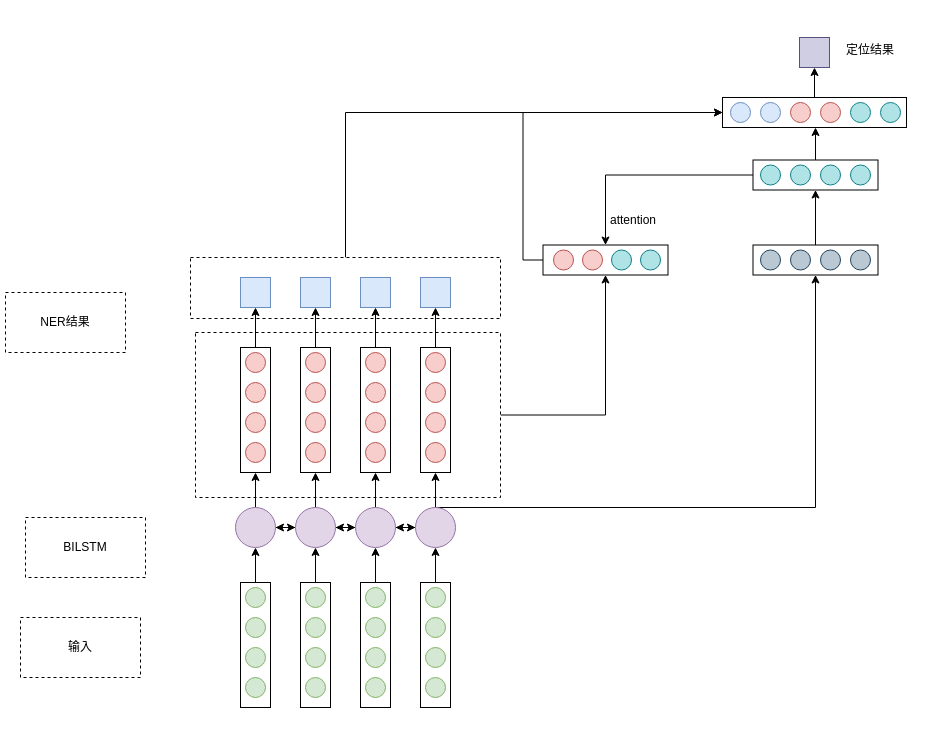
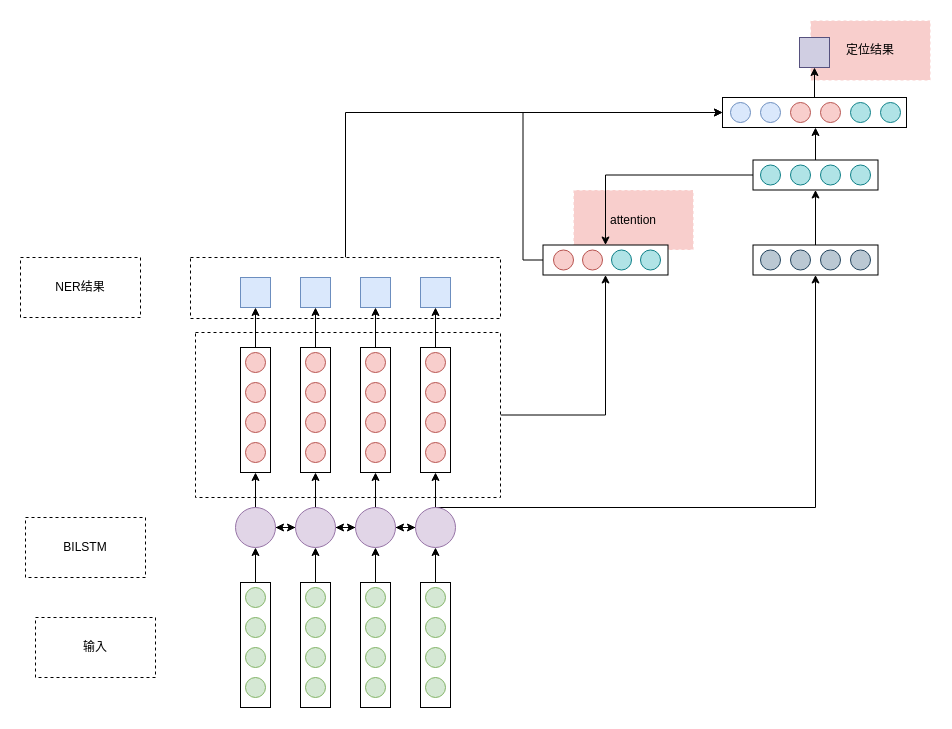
  <mxCell id="0" />
  <mxCell id="1" parent="0" />
- <mxCell id="2" value="定位结果" style="rounded=0;whiteSpace=wrap;html=1;dashed=1;strokeColor=#FFFFFF;" vertex="1" parent="1"><mxGeometry x="810" y="20" width="120" height="60" as="geometry" /></mxCell>
- <mxCell id="3" value="attention" style="rounded=0;whiteSpace=wrap;html=1;dashed=1;strokeColor=#FFFFFF;" vertex="1" parent="1"><mxGeometry x="573" y="189.5" width="120" height="60" as="geometry" /></mxCell>
+ <mxCell id="2" value="定位结果" style="rounded=0;whiteSpace=wrap;html=1;dashed=1;strokeColor=#FFFFFF;fillColor=#f8cecc;" vertex="1" parent="1"><mxGeometry x="810" y="20" width="120" height="60" as="geometry" /></mxCell>
+ <mxCell id="3" value="attention" style="rounded=0;whiteSpace=wrap;html=1;dashed=1;strokeColor=#FFFFFF;fillColor=#f8cecc;" vertex="1" parent="1"><mxGeometry x="573" y="189.5" width="120" height="60" as="geometry" /></mxCell>
  <mxCell id="4" style="edgeStyle=orthogonalEdgeStyle;rounded=0;orthogonalLoop=1;jettySize=auto;html=1;exitX=0.5;exitY=0;exitDx=0;exitDy=0;entryX=0.5;entryY=1;entryDx=0;entryDy=0;" edge="1" parent="1" source="5" target="95"><mxGeometry relative="1" as="geometry" /></mxCell>
  <mxCell id="5" value="" style="rounded=0;whiteSpace=wrap;html=1;dashed=1;" vertex="1" parent="1"><mxGeometry x="190" y="257" width="310" height="61" as="geometry" /></mxCell>
  <mxCell id="6" style="edgeStyle=orthogonalEdgeStyle;rounded=0;orthogonalLoop=1;jettySize=auto;html=1;exitX=1;exitY=0.5;exitDx=0;exitDy=0;entryX=1;entryY=0.5;entryDx=0;entryDy=0;" edge="1" parent="1" source="7" target="89"><mxGeometry relative="1" as="geometry" /></mxCell>
  <mxCell id="7" value="" style="rounded=0;whiteSpace=wrap;html=1;dashed=1;" vertex="1" parent="1"><mxGeometry x="195" y="332" width="305" height="165" as="geometry" /></mxCell>
  <mxCell id="8" style="edgeStyle=orthogonalEdgeStyle;rounded=0;orthogonalLoop=1;jettySize=auto;html=1;exitX=0.5;exitY=0;exitDx=0;exitDy=0;entryX=0.5;entryY=1;entryDx=0;entryDy=0;" edge="1" parent="1" target="11"><mxGeometry relative="1" as="geometry"><mxPoint x="255" y="582" as="sourcePoint" /></mxGeometry></mxCell>
  <mxCell id="9" style="edgeStyle=orthogonalEdgeStyle;rounded=0;orthogonalLoop=1;jettySize=auto;html=1;exitX=1;exitY=0.5;exitDx=0;exitDy=0;entryX=0;entryY=0.5;entryDx=0;entryDy=0;" edge="1" parent="1" source="11" target="15"><mxGeometry relative="1" as="geometry" /></mxCell>
  <mxCell id="10" style="edgeStyle=orthogonalEdgeStyle;rounded=0;orthogonalLoop=1;jettySize=auto;html=1;exitX=0.5;exitY=0;exitDx=0;exitDy=0;entryX=0.5;entryY=1;entryDx=0;entryDy=0;" edge="1" parent="1" source="11" target="48"><mxGeometry relative="1" as="geometry" /></mxCell>
  <mxCell id="11" value="" style="ellipse;whiteSpace=wrap;html=1;aspect=fixed;fillColor=#e1d5e7;strokeColor=#9673a6;" vertex="1" parent="1"><mxGeometry x="235" y="507" width="40" height="40" as="geometry" /></mxCell>
  <mxCell id="12" style="edgeStyle=orthogonalEdgeStyle;rounded=0;orthogonalLoop=1;jettySize=auto;html=1;exitX=1;exitY=0.5;exitDx=0;exitDy=0;entryX=0;entryY=0.5;entryDx=0;entryDy=0;" edge="1" parent="1" source="15" target="19"><mxGeometry relative="1" as="geometry" /></mxCell>
  <mxCell id="13" style="edgeStyle=orthogonalEdgeStyle;rounded=0;orthogonalLoop=1;jettySize=auto;html=1;exitX=0;exitY=0.5;exitDx=0;exitDy=0;entryX=1;entryY=0.5;entryDx=0;entryDy=0;" edge="1" parent="1" source="15" target="11"><mxGeometry relative="1" as="geometry" /></mxCell>
  <mxCell id="14" style="edgeStyle=orthogonalEdgeStyle;rounded=0;orthogonalLoop=1;jettySize=auto;html=1;exitX=0.5;exitY=0;exitDx=0;exitDy=0;entryX=0.5;entryY=1;entryDx=0;entryDy=0;" edge="1" parent="1" source="15" target="54"><mxGeometry relative="1" as="geometry" /></mxCell>
  <mxCell id="15" value="" style="ellipse;whiteSpace=wrap;html=1;aspect=fixed;fillColor=#e1d5e7;strokeColor=#9673a6;" vertex="1" parent="1"><mxGeometry x="295" y="507" width="40" height="40" as="geometry" /></mxCell>
  <mxCell id="16" style="edgeStyle=orthogonalEdgeStyle;rounded=0;orthogonalLoop=1;jettySize=auto;html=1;exitX=1;exitY=0.5;exitDx=0;exitDy=0;entryX=0;entryY=0.5;entryDx=0;entryDy=0;" edge="1" parent="1" source="19" target="23"><mxGeometry relative="1" as="geometry" /></mxCell>
  <mxCell id="17" style="edgeStyle=orthogonalEdgeStyle;rounded=0;orthogonalLoop=1;jettySize=auto;html=1;exitX=0;exitY=0.5;exitDx=0;exitDy=0;entryX=1;entryY=0.5;entryDx=0;entryDy=0;" edge="1" parent="1" source="19" target="15"><mxGeometry relative="1" as="geometry" /></mxCell>
  <mxCell id="18" style="edgeStyle=orthogonalEdgeStyle;rounded=0;orthogonalLoop=1;jettySize=auto;html=1;exitX=0.5;exitY=0;exitDx=0;exitDy=0;entryX=0.5;entryY=1;entryDx=0;entryDy=0;" edge="1" parent="1" source="19" target="60"><mxGeometry relative="1" as="geometry" /></mxCell>
  <mxCell id="19" value="" style="ellipse;whiteSpace=wrap;html=1;aspect=fixed;fillColor=#e1d5e7;strokeColor=#9673a6;" vertex="1" parent="1"><mxGeometry x="355" y="507" width="40" height="40" as="geometry" /></mxCell>
  <mxCell id="20" style="edgeStyle=orthogonalEdgeStyle;rounded=0;orthogonalLoop=1;jettySize=auto;html=1;exitX=0;exitY=0.5;exitDx=0;exitDy=0;entryX=1;entryY=0.5;entryDx=0;entryDy=0;" edge="1" parent="1" source="23" target="19"><mxGeometry relative="1" as="geometry" /></mxCell>
  <mxCell id="21" style="edgeStyle=orthogonalEdgeStyle;rounded=0;orthogonalLoop=1;jettySize=auto;html=1;exitX=0.5;exitY=0;exitDx=0;exitDy=0;entryX=0.5;entryY=1;entryDx=0;entryDy=0;" edge="1" parent="1" source="23" target="66"><mxGeometry relative="1" as="geometry" /></mxCell>
  <mxCell id="22" style="edgeStyle=orthogonalEdgeStyle;rounded=0;orthogonalLoop=1;jettySize=auto;html=1;exitX=0.5;exitY=0;exitDx=0;exitDy=0;entryX=1;entryY=0.5;entryDx=0;entryDy=0;" edge="1" parent="1" source="23" target="76"><mxGeometry relative="1" as="geometry"><Array as="points"><mxPoint x="815" y="507" /></Array></mxGeometry></mxCell>
  <mxCell id="23" value="" style="ellipse;whiteSpace=wrap;html=1;aspect=fixed;fillColor=#e1d5e7;strokeColor=#9673a6;" vertex="1" parent="1"><mxGeometry x="415" y="507" width="40" height="40" as="geometry" /></mxCell>
  <mxCell id="24" value="" style="rounded=0;whiteSpace=wrap;html=1;" vertex="1" parent="1"><mxGeometry x="240" y="582" width="30" height="125" as="geometry" /></mxCell>
  <mxCell id="25" style="edgeStyle=orthogonalEdgeStyle;rounded=0;orthogonalLoop=1;jettySize=auto;html=1;exitX=0.5;exitY=0;exitDx=0;exitDy=0;entryX=0.5;entryY=1;entryDx=0;entryDy=0;" edge="1" parent="1" target="15"><mxGeometry relative="1" as="geometry"><mxPoint x="315" y="582" as="sourcePoint" /></mxGeometry></mxCell>
  <mxCell id="26" style="edgeStyle=orthogonalEdgeStyle;rounded=0;orthogonalLoop=1;jettySize=auto;html=1;exitX=0.5;exitY=0;exitDx=0;exitDy=0;entryX=0.5;entryY=1;entryDx=0;entryDy=0;" edge="1" parent="1" target="19"><mxGeometry relative="1" as="geometry"><mxPoint x="375" y="582" as="sourcePoint" /></mxGeometry></mxCell>
  <mxCell id="27" style="edgeStyle=orthogonalEdgeStyle;rounded=0;orthogonalLoop=1;jettySize=auto;html=1;exitX=0.5;exitY=0;exitDx=0;exitDy=0;entryX=0.5;entryY=1;entryDx=0;entryDy=0;" edge="1" parent="1" target="23"><mxGeometry relative="1" as="geometry"><mxPoint x="435" y="582" as="sourcePoint" /></mxGeometry></mxCell>
  <mxCell id="28" value="" style="ellipse;whiteSpace=wrap;html=1;aspect=fixed;fillColor=#d5e8d4;strokeColor=#82b366;" vertex="1" parent="1"><mxGeometry x="245" y="587" width="20" height="20" as="geometry" /></mxCell>
  <mxCell id="29" value="" style="ellipse;whiteSpace=wrap;html=1;aspect=fixed;fillColor=#d5e8d4;strokeColor=#82b366;" vertex="1" parent="1"><mxGeometry x="245" y="617" width="20" height="20" as="geometry" /></mxCell>
  <mxCell id="30" value="" style="ellipse;whiteSpace=wrap;html=1;aspect=fixed;fillColor=#d5e8d4;strokeColor=#82b366;" vertex="1" parent="1"><mxGeometry x="245" y="647" width="20" height="20" as="geometry" /></mxCell>
  <mxCell id="31" value="" style="ellipse;whiteSpace=wrap;html=1;aspect=fixed;fillColor=#d5e8d4;strokeColor=#82b366;" vertex="1" parent="1"><mxGeometry x="245" y="677" width="20" height="20" as="geometry" /></mxCell>
  <mxCell id="32" value="" style="rounded=0;whiteSpace=wrap;html=1;" vertex="1" parent="1"><mxGeometry x="300" y="582" width="30" height="125" as="geometry" /></mxCell>
  <mxCell id="33" value="" style="ellipse;whiteSpace=wrap;html=1;aspect=fixed;fillColor=#d5e8d4;strokeColor=#82b366;" vertex="1" parent="1"><mxGeometry x="305" y="587" width="20" height="20" as="geometry" /></mxCell>
  <mxCell id="34" value="" style="ellipse;whiteSpace=wrap;html=1;aspect=fixed;fillColor=#d5e8d4;strokeColor=#82b366;" vertex="1" parent="1"><mxGeometry x="305" y="617" width="20" height="20" as="geometry" /></mxCell>
  <mxCell id="35" value="" style="ellipse;whiteSpace=wrap;html=1;aspect=fixed;fillColor=#d5e8d4;strokeColor=#82b366;" vertex="1" parent="1"><mxGeometry x="305" y="647" width="20" height="20" as="geometry" /></mxCell>
  <mxCell id="36" value="" style="ellipse;whiteSpace=wrap;html=1;aspect=fixed;fillColor=#d5e8d4;strokeColor=#82b366;" vertex="1" parent="1"><mxGeometry x="305" y="677" width="20" height="20" as="geometry" /></mxCell>
  <mxCell id="37" value="" style="rounded=0;whiteSpace=wrap;html=1;" vertex="1" parent="1"><mxGeometry x="360" y="582" width="30" height="125" as="geometry" /></mxCell>
  <mxCell id="38" value="" style="ellipse;whiteSpace=wrap;html=1;aspect=fixed;fillColor=#d5e8d4;strokeColor=#82b366;" vertex="1" parent="1"><mxGeometry x="365" y="587" width="20" height="20" as="geometry" /></mxCell>
  <mxCell id="39" value="" style="ellipse;whiteSpace=wrap;html=1;aspect=fixed;fillColor=#d5e8d4;strokeColor=#82b366;" vertex="1" parent="1"><mxGeometry x="365" y="617" width="20" height="20" as="geometry" /></mxCell>
  <mxCell id="40" value="" style="ellipse;whiteSpace=wrap;html=1;aspect=fixed;fillColor=#d5e8d4;strokeColor=#82b366;" vertex="1" parent="1"><mxGeometry x="365" y="647" width="20" height="20" as="geometry" /></mxCell>
  <mxCell id="41" value="" style="ellipse;whiteSpace=wrap;html=1;aspect=fixed;fillColor=#d5e8d4;strokeColor=#82b366;" vertex="1" parent="1"><mxGeometry x="365" y="677" width="20" height="20" as="geometry" /></mxCell>
  <mxCell id="42" value="" style="rounded=0;whiteSpace=wrap;html=1;" vertex="1" parent="1"><mxGeometry x="420" y="582" width="30" height="125" as="geometry" /></mxCell>
  <mxCell id="43" value="" style="ellipse;whiteSpace=wrap;html=1;aspect=fixed;fillColor=#d5e8d4;strokeColor=#82b366;" vertex="1" parent="1"><mxGeometry x="425" y="587" width="20" height="20" as="geometry" /></mxCell>
  <mxCell id="44" value="" style="ellipse;whiteSpace=wrap;html=1;aspect=fixed;fillColor=#d5e8d4;strokeColor=#82b366;" vertex="1" parent="1"><mxGeometry x="425" y="617" width="20" height="20" as="geometry" /></mxCell>
  <mxCell id="45" value="" style="ellipse;whiteSpace=wrap;html=1;aspect=fixed;fillColor=#d5e8d4;strokeColor=#82b366;" vertex="1" parent="1"><mxGeometry x="425" y="647" width="20" height="20" as="geometry" /></mxCell>
  <mxCell id="46" value="" style="ellipse;whiteSpace=wrap;html=1;aspect=fixed;fillColor=#d5e8d4;strokeColor=#82b366;" vertex="1" parent="1"><mxGeometry x="425" y="677" width="20" height="20" as="geometry" /></mxCell>
  <mxCell id="47" style="edgeStyle=orthogonalEdgeStyle;rounded=0;orthogonalLoop=1;jettySize=auto;html=1;exitX=0.5;exitY=0;exitDx=0;exitDy=0;entryX=0.5;entryY=1;entryDx=0;entryDy=0;" edge="1" parent="1" source="48" target="71"><mxGeometry relative="1" as="geometry" /></mxCell>
  <mxCell id="48" value="" style="rounded=0;whiteSpace=wrap;html=1;" vertex="1" parent="1"><mxGeometry x="240" y="347" width="30" height="125" as="geometry" /></mxCell>
  <mxCell id="49" value="" style="ellipse;whiteSpace=wrap;html=1;aspect=fixed;fillColor=#f8cecc;strokeColor=#b85450;" vertex="1" parent="1"><mxGeometry x="245" y="352" width="20" height="20" as="geometry" /></mxCell>
  <mxCell id="50" value="" style="ellipse;whiteSpace=wrap;html=1;aspect=fixed;fillColor=#f8cecc;strokeColor=#b85450;" vertex="1" parent="1"><mxGeometry x="245" y="382" width="20" height="20" as="geometry" /></mxCell>
  <mxCell id="51" value="" style="ellipse;whiteSpace=wrap;html=1;aspect=fixed;fillColor=#f8cecc;strokeColor=#b85450;" vertex="1" parent="1"><mxGeometry x="245" y="412" width="20" height="20" as="geometry" /></mxCell>
  <mxCell id="52" value="" style="ellipse;whiteSpace=wrap;html=1;aspect=fixed;fillColor=#f8cecc;strokeColor=#b85450;" vertex="1" parent="1"><mxGeometry x="245" y="442" width="20" height="20" as="geometry" /></mxCell>
  <mxCell id="53" style="edgeStyle=orthogonalEdgeStyle;rounded=0;orthogonalLoop=1;jettySize=auto;html=1;exitX=0.5;exitY=0;exitDx=0;exitDy=0;entryX=0.5;entryY=1;entryDx=0;entryDy=0;" edge="1" parent="1" source="54" target="72"><mxGeometry relative="1" as="geometry" /></mxCell>
  <mxCell id="54" value="" style="rounded=0;whiteSpace=wrap;html=1;" vertex="1" parent="1"><mxGeometry x="300" y="347" width="30" height="125" as="geometry" /></mxCell>
  <mxCell id="55" value="" style="ellipse;whiteSpace=wrap;html=1;aspect=fixed;fillColor=#f8cecc;strokeColor=#b85450;" vertex="1" parent="1"><mxGeometry x="305" y="352" width="20" height="20" as="geometry" /></mxCell>
  <mxCell id="56" value="" style="ellipse;whiteSpace=wrap;html=1;aspect=fixed;fillColor=#f8cecc;strokeColor=#b85450;" vertex="1" parent="1"><mxGeometry x="305" y="382" width="20" height="20" as="geometry" /></mxCell>
  <mxCell id="57" value="" style="ellipse;whiteSpace=wrap;html=1;aspect=fixed;fillColor=#f8cecc;strokeColor=#b85450;" vertex="1" parent="1"><mxGeometry x="305" y="412" width="20" height="20" as="geometry" /></mxCell>
  <mxCell id="58" value="" style="ellipse;whiteSpace=wrap;html=1;aspect=fixed;fillColor=#f8cecc;strokeColor=#b85450;" vertex="1" parent="1"><mxGeometry x="305" y="442" width="20" height="20" as="geometry" /></mxCell>
  <mxCell id="59" style="edgeStyle=orthogonalEdgeStyle;rounded=0;orthogonalLoop=1;jettySize=auto;html=1;exitX=0.5;exitY=0;exitDx=0;exitDy=0;entryX=0.5;entryY=1;entryDx=0;entryDy=0;" edge="1" parent="1" source="60" target="73"><mxGeometry relative="1" as="geometry" /></mxCell>
  <mxCell id="60" value="" style="rounded=0;whiteSpace=wrap;html=1;" vertex="1" parent="1"><mxGeometry x="360" y="347" width="30" height="125" as="geometry" /></mxCell>
  <mxCell id="61" value="" style="ellipse;whiteSpace=wrap;html=1;aspect=fixed;fillColor=#f8cecc;strokeColor=#b85450;" vertex="1" parent="1"><mxGeometry x="365" y="352" width="20" height="20" as="geometry" /></mxCell>
  <mxCell id="62" value="" style="ellipse;whiteSpace=wrap;html=1;aspect=fixed;fillColor=#f8cecc;strokeColor=#b85450;" vertex="1" parent="1"><mxGeometry x="365" y="382" width="20" height="20" as="geometry" /></mxCell>
  <mxCell id="63" value="" style="ellipse;whiteSpace=wrap;html=1;aspect=fixed;fillColor=#f8cecc;strokeColor=#b85450;" vertex="1" parent="1"><mxGeometry x="365" y="412" width="20" height="20" as="geometry" /></mxCell>
  <mxCell id="64" value="" style="ellipse;whiteSpace=wrap;html=1;aspect=fixed;fillColor=#f8cecc;strokeColor=#b85450;" vertex="1" parent="1"><mxGeometry x="365" y="442" width="20" height="20" as="geometry" /></mxCell>
  <mxCell id="65" style="edgeStyle=orthogonalEdgeStyle;rounded=0;orthogonalLoop=1;jettySize=auto;html=1;exitX=0.5;exitY=0;exitDx=0;exitDy=0;entryX=0.5;entryY=1;entryDx=0;entryDy=0;" edge="1" parent="1" source="66" target="74"><mxGeometry relative="1" as="geometry" /></mxCell>
  <mxCell id="66" value="" style="rounded=0;whiteSpace=wrap;html=1;" vertex="1" parent="1"><mxGeometry x="420" y="347" width="30" height="125" as="geometry" /></mxCell>
  <mxCell id="67" value="" style="ellipse;whiteSpace=wrap;html=1;aspect=fixed;fillColor=#f8cecc;strokeColor=#b85450;" vertex="1" parent="1"><mxGeometry x="425" y="352" width="20" height="20" as="geometry" /></mxCell>
  <mxCell id="68" value="" style="ellipse;whiteSpace=wrap;html=1;aspect=fixed;fillColor=#f8cecc;strokeColor=#b85450;" vertex="1" parent="1"><mxGeometry x="425" y="382" width="20" height="20" as="geometry" /></mxCell>
  <mxCell id="69" value="" style="ellipse;whiteSpace=wrap;html=1;aspect=fixed;fillColor=#f8cecc;strokeColor=#b85450;" vertex="1" parent="1"><mxGeometry x="425" y="412" width="20" height="20" as="geometry" /></mxCell>
  <mxCell id="70" value="" style="ellipse;whiteSpace=wrap;html=1;aspect=fixed;fillColor=#f8cecc;strokeColor=#b85450;" vertex="1" parent="1"><mxGeometry x="425" y="442" width="20" height="20" as="geometry" /></mxCell>
  <mxCell id="71" value="" style="whiteSpace=wrap;html=1;aspect=fixed;fillColor=#dae8fc;strokeColor=#6c8ebf;" vertex="1" parent="1"><mxGeometry x="240" y="277" width="30" height="30" as="geometry" /></mxCell>
  <mxCell id="72" value="" style="whiteSpace=wrap;html=1;aspect=fixed;fillColor=#dae8fc;strokeColor=#6c8ebf;" vertex="1" parent="1"><mxGeometry x="300" y="277" width="30" height="30" as="geometry" /></mxCell>
  <mxCell id="73" value="" style="whiteSpace=wrap;html=1;aspect=fixed;fillColor=#dae8fc;strokeColor=#6c8ebf;" vertex="1" parent="1"><mxGeometry x="360" y="277" width="30" height="30" as="geometry" /></mxCell>
  <mxCell id="74" value="" style="whiteSpace=wrap;html=1;aspect=fixed;fillColor=#dae8fc;strokeColor=#6c8ebf;" vertex="1" parent="1"><mxGeometry x="420" y="277" width="30" height="30" as="geometry" /></mxCell>
  <mxCell id="75" style="edgeStyle=orthogonalEdgeStyle;rounded=0;orthogonalLoop=1;jettySize=auto;html=1;exitX=0;exitY=0.5;exitDx=0;exitDy=0;entryX=1;entryY=0.5;entryDx=0;entryDy=0;" edge="1" parent="1" source="76" target="83"><mxGeometry relative="1" as="geometry" /></mxCell>
  <mxCell id="76" value="" style="rounded=0;whiteSpace=wrap;html=1;rotation=90;" vertex="1" parent="1"><mxGeometry x="800" y="197" width="30" height="125" as="geometry" /></mxCell>
  <mxCell id="77" value="" style="ellipse;whiteSpace=wrap;html=1;aspect=fixed;fillColor=#bac8d3;strokeColor=#23445d;" vertex="1" parent="1"><mxGeometry x="850" y="249.5" width="20" height="20" as="geometry" /></mxCell>
  <mxCell id="78" value="" style="ellipse;whiteSpace=wrap;html=1;aspect=fixed;fillColor=#bac8d3;strokeColor=#23445d;" vertex="1" parent="1"><mxGeometry x="820" y="249.5" width="20" height="20" as="geometry" /></mxCell>
  <mxCell id="79" value="" style="ellipse;whiteSpace=wrap;html=1;aspect=fixed;fillColor=#bac8d3;strokeColor=#23445d;" vertex="1" parent="1"><mxGeometry x="790" y="249.5" width="20" height="20" as="geometry" /></mxCell>
  <mxCell id="80" value="" style="ellipse;whiteSpace=wrap;html=1;aspect=fixed;fillColor=#bac8d3;strokeColor=#23445d;" vertex="1" parent="1"><mxGeometry x="760" y="249.5" width="20" height="20" as="geometry" /></mxCell>
  <mxCell id="81" style="edgeStyle=orthogonalEdgeStyle;rounded=0;orthogonalLoop=1;jettySize=auto;html=1;exitX=0.5;exitY=1;exitDx=0;exitDy=0;entryX=0;entryY=0.5;entryDx=0;entryDy=0;" edge="1" parent="1" source="83" target="89"><mxGeometry relative="1" as="geometry" /></mxCell>
  <mxCell id="82" style="edgeStyle=orthogonalEdgeStyle;rounded=0;orthogonalLoop=1;jettySize=auto;html=1;exitX=0;exitY=0.5;exitDx=0;exitDy=0;" edge="1" parent="1" source="83"><mxGeometry relative="1" as="geometry"><mxPoint x="815" y="127" as="targetPoint" /></mxGeometry></mxCell>
  <mxCell id="83" value="" style="rounded=0;whiteSpace=wrap;html=1;rotation=90;" vertex="1" parent="1"><mxGeometry x="800" y="112" width="30" height="125" as="geometry" /></mxCell>
  <mxCell id="84" value="" style="ellipse;whiteSpace=wrap;html=1;aspect=fixed;fillColor=#b0e3e6;strokeColor=#0e8088;" vertex="1" parent="1"><mxGeometry x="850" y="164.5" width="20" height="20" as="geometry" /></mxCell>
  <mxCell id="85" value="" style="ellipse;whiteSpace=wrap;html=1;aspect=fixed;fillColor=#b0e3e6;strokeColor=#0e8088;" vertex="1" parent="1"><mxGeometry x="820" y="164.5" width="20" height="20" as="geometry" /></mxCell>
  <mxCell id="86" value="" style="ellipse;whiteSpace=wrap;html=1;aspect=fixed;fillColor=#b0e3e6;strokeColor=#0e8088;" vertex="1" parent="1"><mxGeometry x="790" y="164.5" width="20" height="20" as="geometry" /></mxCell>
  <mxCell id="87" value="" style="ellipse;whiteSpace=wrap;html=1;aspect=fixed;fillColor=#b0e3e6;strokeColor=#0e8088;" vertex="1" parent="1"><mxGeometry x="760" y="164.5" width="20" height="20" as="geometry" /></mxCell>
  <mxCell id="88" style="edgeStyle=orthogonalEdgeStyle;rounded=0;orthogonalLoop=1;jettySize=auto;html=1;exitX=0.5;exitY=1;exitDx=0;exitDy=0;entryX=0.5;entryY=1;entryDx=0;entryDy=0;" edge="1" parent="1" source="89" target="95"><mxGeometry relative="1" as="geometry" /></mxCell>
  <mxCell id="89" value="" style="rounded=0;whiteSpace=wrap;html=1;rotation=90;" vertex="1" parent="1"><mxGeometry x="590" y="197" width="30" height="125" as="geometry" /></mxCell>
  <mxCell id="90" value="" style="ellipse;whiteSpace=wrap;html=1;aspect=fixed;fillColor=#f8cecc;strokeColor=#b85450;" vertex="1" parent="1"><mxGeometry x="553" y="249.5" width="20" height="20" as="geometry" /></mxCell>
  <mxCell id="91" value="" style="ellipse;whiteSpace=wrap;html=1;aspect=fixed;fillColor=#f8cecc;strokeColor=#b85450;" vertex="1" parent="1"><mxGeometry x="582" y="249.5" width="20" height="20" as="geometry" /></mxCell>
  <mxCell id="92" value="" style="ellipse;whiteSpace=wrap;html=1;aspect=fixed;fillColor=#b0e3e6;strokeColor=#0e8088;" vertex="1" parent="1"><mxGeometry x="640" y="249.5" width="20" height="20" as="geometry" /></mxCell>
  <mxCell id="93" value="" style="ellipse;whiteSpace=wrap;html=1;aspect=fixed;fillColor=#b0e3e6;strokeColor=#0e8088;" vertex="1" parent="1"><mxGeometry x="611" y="249.5" width="20" height="20" as="geometry" /></mxCell>
  <mxCell id="94" style="edgeStyle=orthogonalEdgeStyle;rounded=0;orthogonalLoop=1;jettySize=auto;html=1;exitX=0;exitY=0.5;exitDx=0;exitDy=0;entryX=0.5;entryY=1;entryDx=0;entryDy=0;" edge="1" parent="1" source="95" target="100"><mxGeometry relative="1" as="geometry" /></mxCell>
  <mxCell id="95" value="" style="rounded=0;whiteSpace=wrap;html=1;rotation=90;" vertex="1" parent="1"><mxGeometry x="799" y="20" width="30" height="184" as="geometry" /></mxCell>
  <mxCell id="96" value="" style="ellipse;whiteSpace=wrap;html=1;aspect=fixed;fillColor=#f8cecc;strokeColor=#b85450;" vertex="1" parent="1"><mxGeometry x="820" y="102" width="20" height="20" as="geometry" /></mxCell>
  <mxCell id="97" value="" style="ellipse;whiteSpace=wrap;html=1;aspect=fixed;fillColor=#f8cecc;strokeColor=#b85450;" vertex="1" parent="1"><mxGeometry x="790" y="102" width="20" height="20" as="geometry" /></mxCell>
  <mxCell id="98" value="" style="ellipse;whiteSpace=wrap;html=1;aspect=fixed;fillColor=#dae8fc;strokeColor=#6c8ebf;" vertex="1" parent="1"><mxGeometry x="760" y="102" width="20" height="20" as="geometry" /></mxCell>
  <mxCell id="99" value="" style="ellipse;whiteSpace=wrap;html=1;aspect=fixed;fillColor=#dae8fc;strokeColor=#6c8ebf;" vertex="1" parent="1"><mxGeometry x="730" y="102" width="20" height="20" as="geometry" /></mxCell>
  <mxCell id="100" value="" style="whiteSpace=wrap;html=1;aspect=fixed;fillColor=#d0cee2;strokeColor=#56517e;" vertex="1" parent="1"><mxGeometry x="799" y="37" width="30" height="30" as="geometry" /></mxCell>
- <mxCell id="101" value="NER结果" style="rounded=0;whiteSpace=wrap;html=1;dashed=1;" vertex="1" parent="1"><mxGeometry x="5" y="292" width="120" height="60" as="geometry" /></mxCell>
- <mxCell id="102" value="输入" style="rounded=0;whiteSpace=wrap;html=1;dashed=1;" vertex="1" parent="1"><mxGeometry x="20" y="617" width="120" height="60" as="geometry" /></mxCell>
+ <mxCell id="101" value="NER结果" style="rounded=0;whiteSpace=wrap;html=1;dashed=1;" vertex="1" parent="1"><mxGeometry x="20" y="257" width="120" height="60" as="geometry" /></mxCell>
+ <mxCell id="102" value="输入" style="rounded=0;whiteSpace=wrap;html=1;dashed=1;" vertex="1" parent="1"><mxGeometry x="35" y="617" width="120" height="60" as="geometry" /></mxCell>
  <mxCell id="103" value="BILSTM" style="rounded=0;whiteSpace=wrap;html=1;dashed=1;" vertex="1" parent="1"><mxGeometry x="25" y="517" width="120" height="60" as="geometry" /></mxCell>
  <mxCell id="104" value="" style="ellipse;whiteSpace=wrap;html=1;aspect=fixed;fillColor=#b0e3e6;strokeColor=#0e8088;" vertex="1" parent="1"><mxGeometry x="850" y="102" width="20" height="20" as="geometry" /></mxCell>
  <mxCell id="105" value="" style="ellipse;whiteSpace=wrap;html=1;aspect=fixed;fillColor=#b0e3e6;strokeColor=#0e8088;" vertex="1" parent="1"><mxGeometry x="880" y="102" width="20" height="20" as="geometry" /></mxCell>
